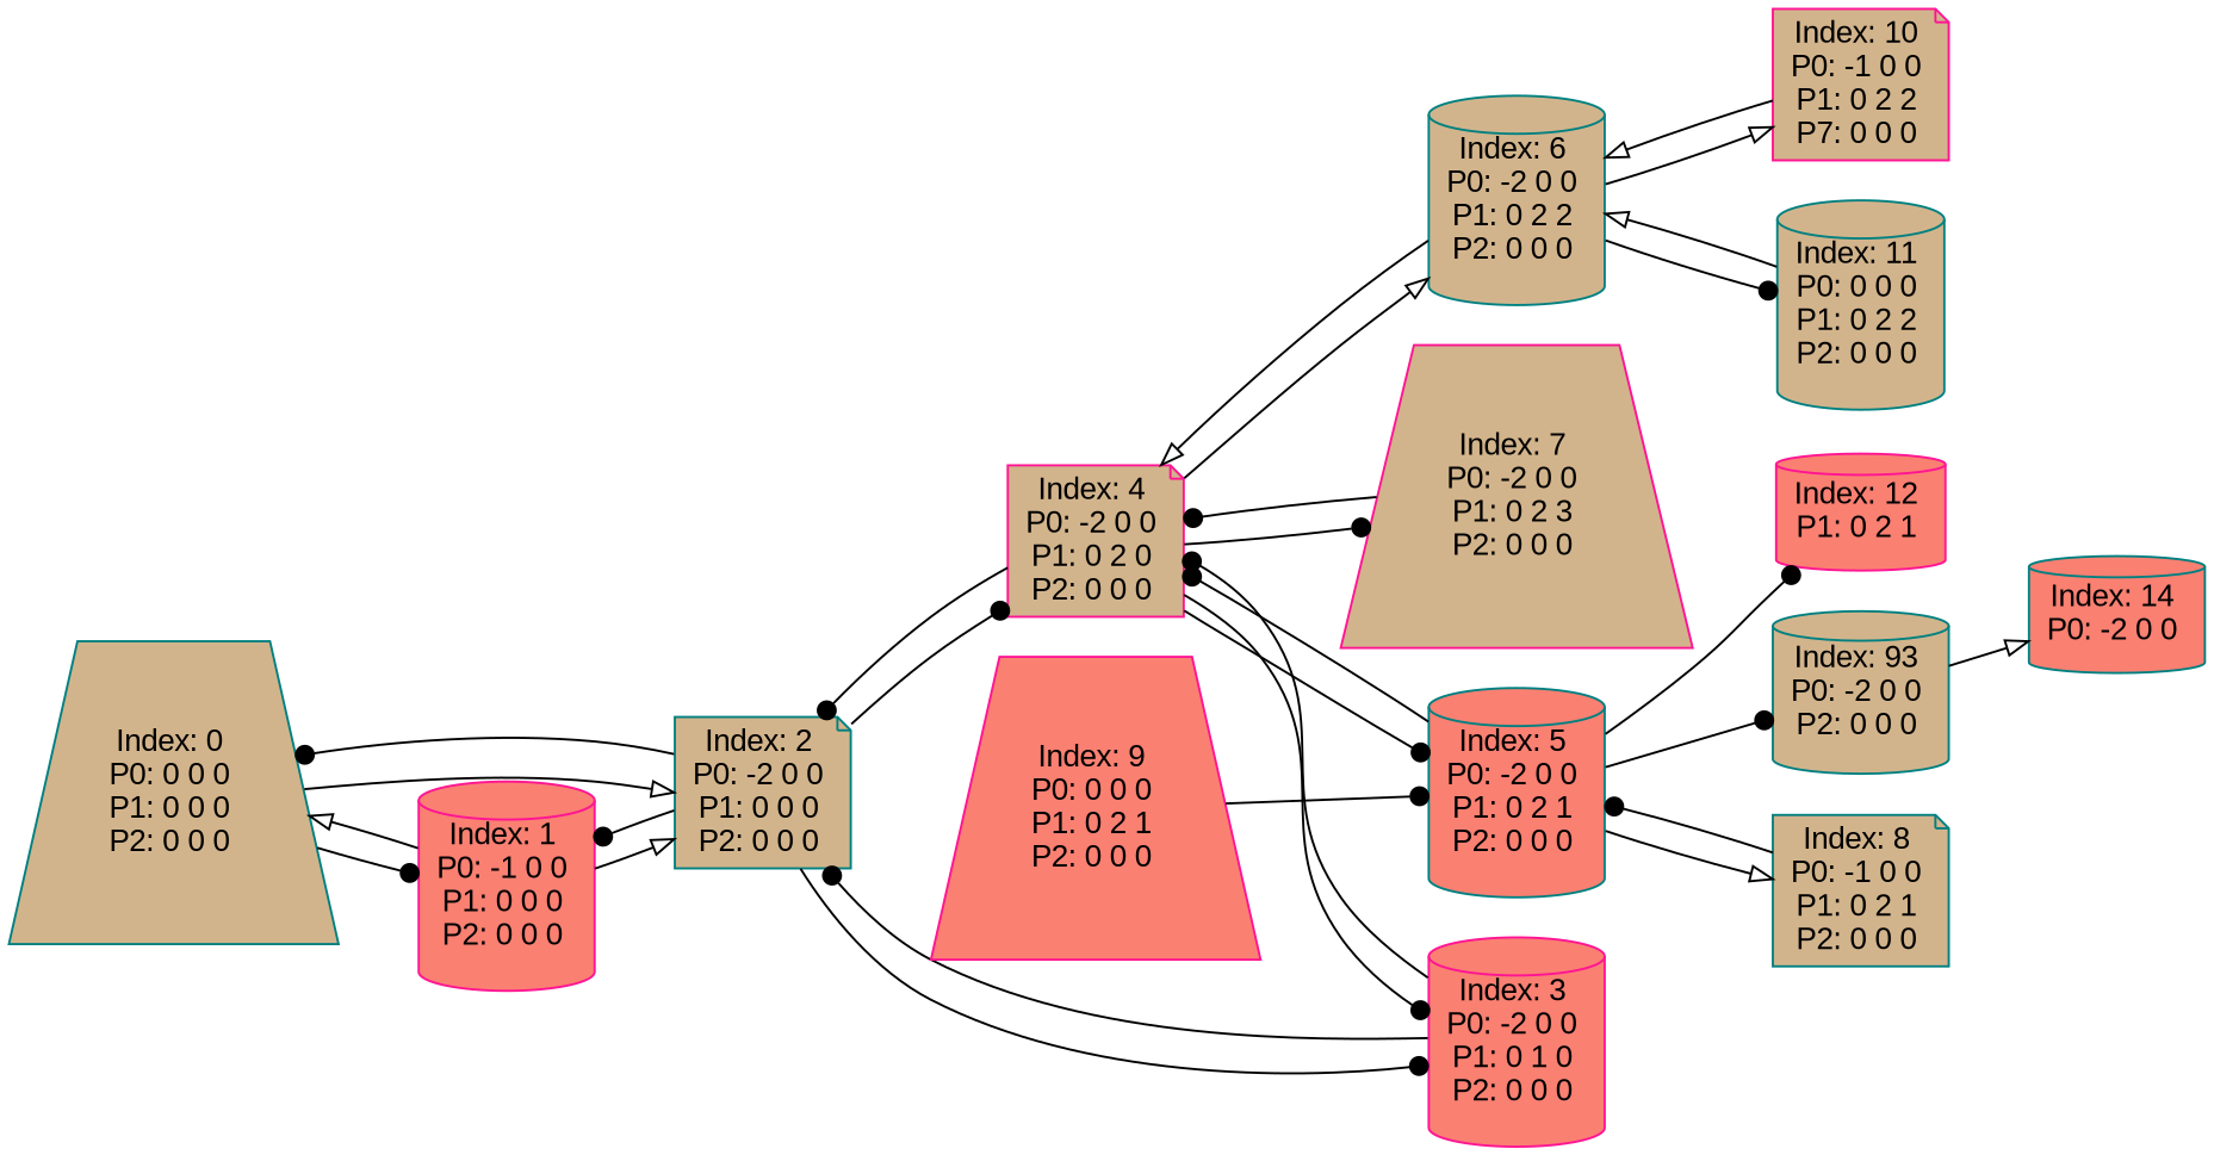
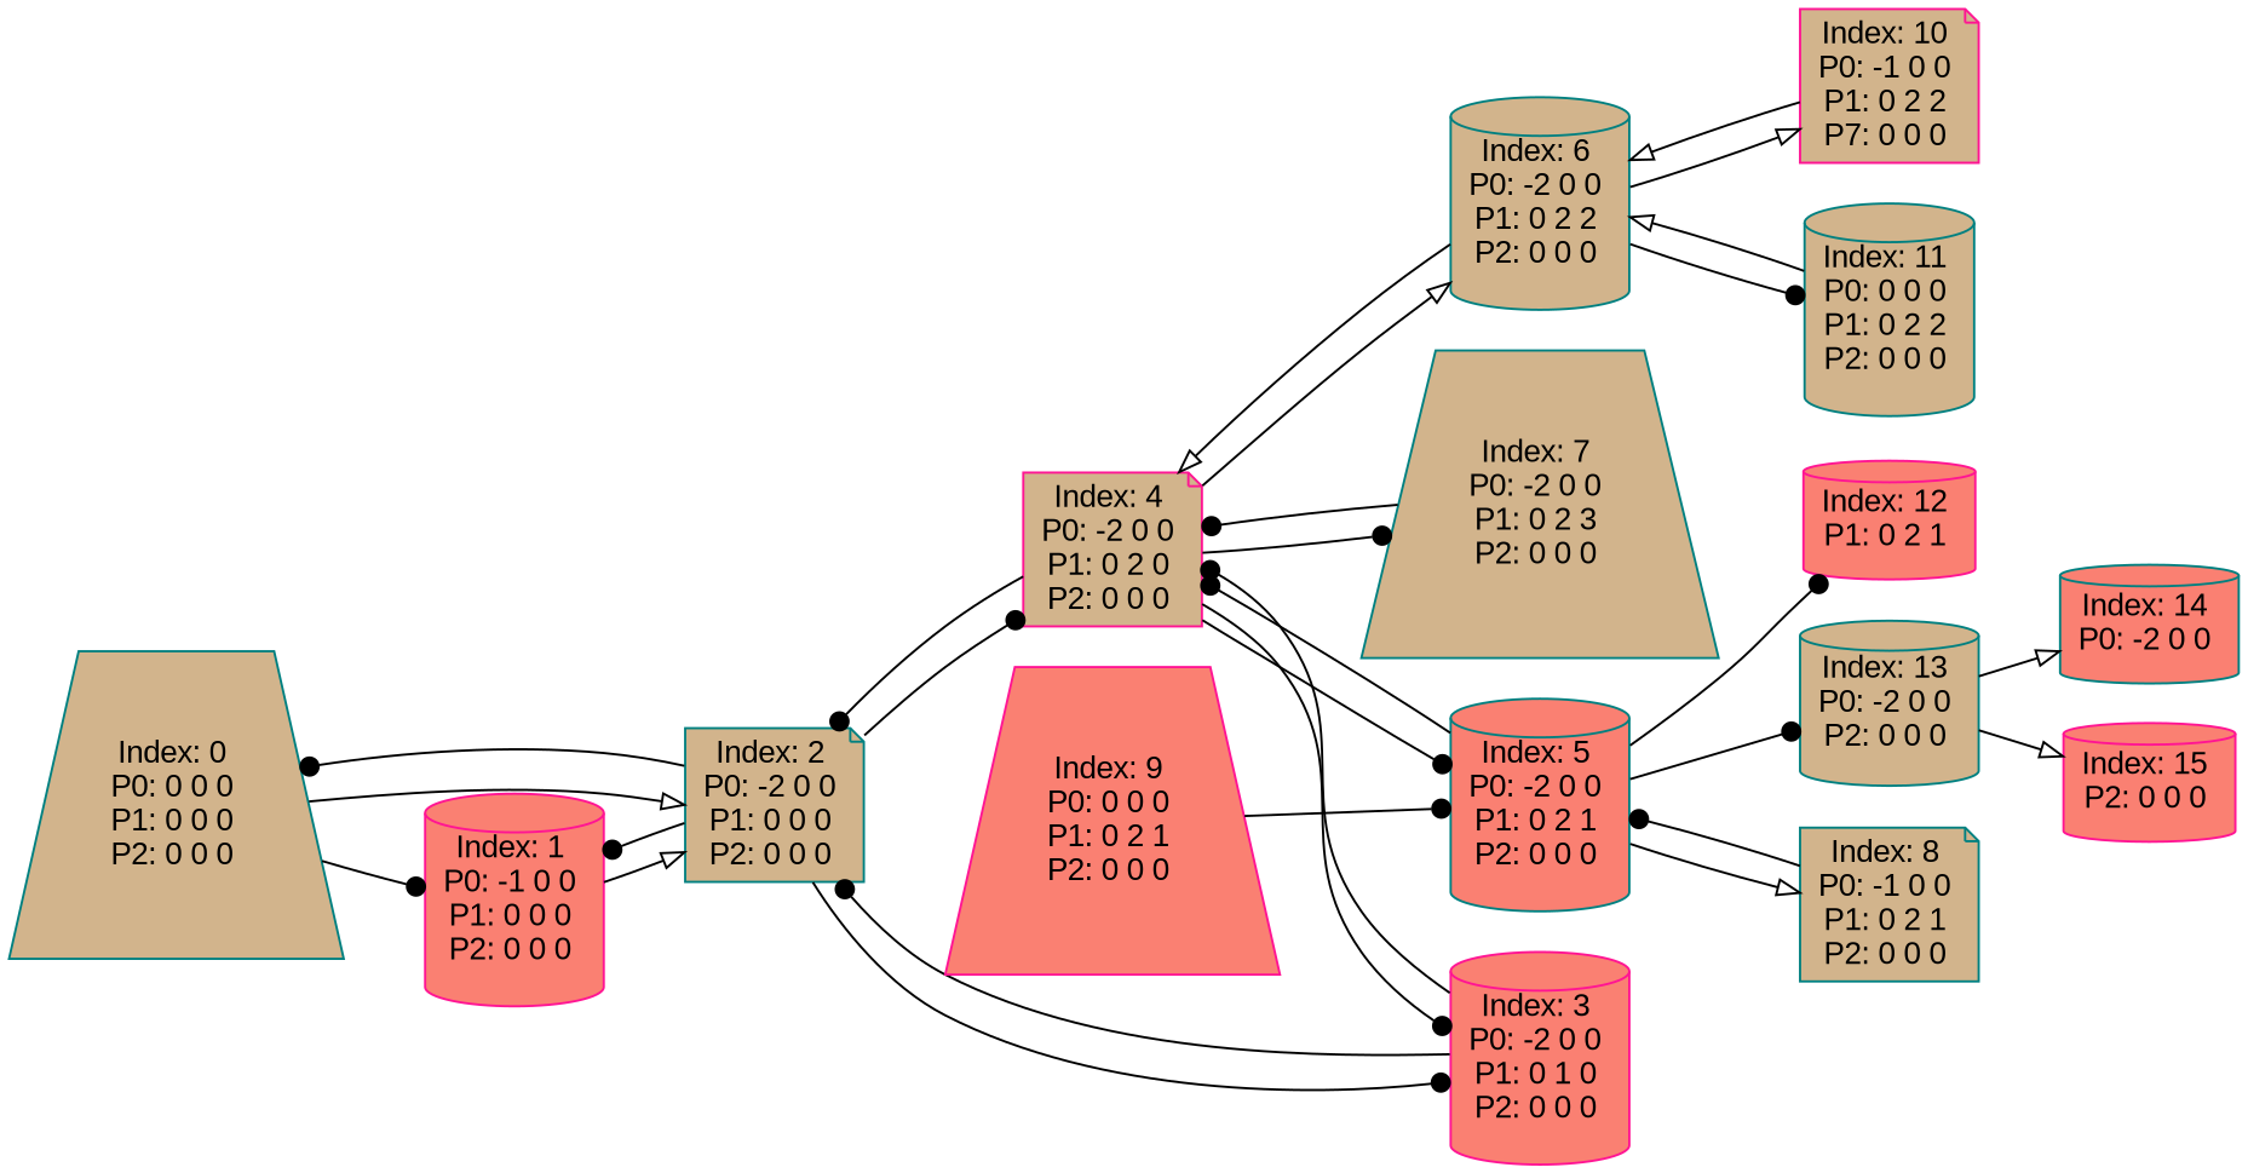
  digraph {
    color=black
    fontname="Liberation Sans"
    rankdir=LR
    node [color=teal fillcolor=tan fontname="Liberation Sans" shape=cylinder style=filled]
    edge [arrowhead=dot fontname="Liberation Sans"]
    n1 [label="Index: 0 \nP0: 0 0 0 \nP1: 0 0 0 \nP2: 0 0 0 \n" shape=trapezium]
    n2 [color=deeppink fillcolor=salmon label="Index: 1 \nP0: -1 0 0 \nP1: 0 0 0 \nP2: 0 0 0 \n"]
    n3 [label="Index: 2 \nP0: -2 0 0 \nP1: 0 0 0 \nP2: 0 0 0 \n" shape=note]
    n4 [color=deeppink fillcolor=salmon label="Index: 3 \nP0: -2 0 0 \nP1: 0 1 0 \nP2: 0 0 0 \n"]
    n5 [color=deeppink label="Index: 4 \nP0: -2 0 0 \nP1: 0 2 0 \nP2: 0 0 0 \n" shape=note]
    n6 [fillcolor=salmon label="Index: 5 \nP0: -2 0 0 \nP1: 0 2 1 \nP2: 0 0 0 \n"]
    n7 [label="Index: 6 \nP0: -2 0 0 \nP1: 0 2 2 \nP2: 0 0 0 \n"]
-   n8 [color=deeppink label="Index: 7 \nP0: -2 0 0 \nP1: 0 2 3 \nP2: 0 0 0 \n" shape=trapezium]
+   n8 [label="Index: 7 \nP0: -2 0 0 \nP1: 0 2 3 \nP2: 0 0 0 \n" shape=trapezium]
    n9 [label="Index: 8 \nP0: -1 0 0 \nP1: 0 2 1 \nP2: 0 0 0 \n" shape=note]
    n10 [color=deeppink fillcolor=salmon label="Index: 12 \nP1: 0 2 1 \n"]
-   n11 [label="Index: 93 \nP0: -2 0 0 \nP2: 0 0 0 \n"]
+   n11 [label="Index: 13 \nP0: -2 0 0 \nP2: 0 0 0 \n"]
    n12 [color=deeppink label="Index: 10 \nP0: -1 0 0 \nP1: 0 2 2 \nP7: 0 0 0 \n" shape=note]
    n13 [label="Index: 11 \nP0: 0 0 0 \nP1: 0 2 2 \nP2: 0 0 0 \n"]
    n14 [color=deeppink fillcolor=salmon label="Index: 9 \nP0: 0 0 0 \nP1: 0 2 1 \nP2: 0 0 0 \n" shape=trapezium]
    n15 [fillcolor=salmon label="Index: 14 \nP0: -2 0 0 \n"]
+   n16 [color=deeppink fillcolor=salmon label="Index: 15 \nP2: 0 0 0 \n"]
    n1 -> n2
    n1 -> n3 [arrowhead=onormal]
-   n2 -> n1 [arrowhead=onormal]
    n2 -> n3 [arrowhead=onormal]
    n3 -> n1
    n3 -> n2
    n3 -> n4
    n3 -> n5
    n4 -> n3
    n4 -> n5
    n5 -> n3
    n5 -> n4
    n5 -> n6
    n5 -> n7 [arrowhead=onormal]
    n5 -> n8
    n6 -> n5
    n6 -> n9 [arrowhead=onormal]
    n6 -> n10
    n6 -> n11
    n7 -> n5 [arrowhead=onormal]
    n7 -> n12 [arrowhead=onormal]
    n7 -> n13
    n8 -> n5
    n9 -> n6
    n11 -> n15 [arrowhead=onormal]
+   n11 -> n16 [arrowhead=onormal]
    n12 -> n7 [arrowhead=onormal]
    n13 -> n7 [arrowhead=onormal]
    n14 -> n6
  }
